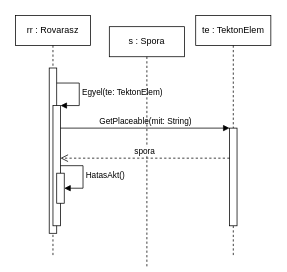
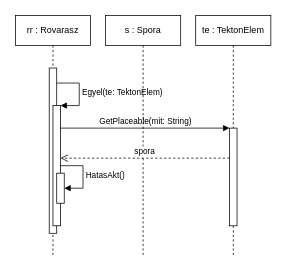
  <mxCell id="0" />
  <mxCell id="1" parent="0" />
  <mxCell id="2" value="rr : Rovarasz" style="shape=umlLifeline;perimeter=lifelinePerimeter;whiteSpace=wrap;html=1;container=1;dropTarget=0;collapsible=0;recursiveResize=0;outlineConnect=0;portConstraint=eastwest;newEdgeStyle={&quot;curved&quot;:0,&quot;rounded&quot;:0};" vertex="1" parent="1"><mxGeometry x="20" y="20" width="100" height="320" as="geometry" /></mxCell>
  <mxCell id="3" value="" style="html=1;points=[[0,0,0,0,5],[0,1,0,0,-5],[1,0,0,0,5],[1,1,0,0,-5]];perimeter=orthogonalPerimeter;outlineConnect=0;targetShapes=umlLifeline;portConstraint=eastwest;newEdgeStyle={&quot;curved&quot;:0,&quot;rounded&quot;:0};" vertex="1" parent="2"><mxGeometry x="45" y="70" width="10" height="220" as="geometry" /></mxCell>
  <mxCell id="4" value="" style="html=1;points=[[0,0,0,0,5],[0,1,0,0,-5],[1,0,0,0,5],[1,1,0,0,-5]];perimeter=orthogonalPerimeter;outlineConnect=0;targetShapes=umlLifeline;portConstraint=eastwest;newEdgeStyle={&quot;curved&quot;:0,&quot;rounded&quot;:0};" vertex="1" parent="2"><mxGeometry x="50" y="120" width="10" height="160" as="geometry" /></mxCell>
  <mxCell id="5" value="Egyel(te: TektonElem)" style="html=1;align=left;spacingLeft=2;endArrow=block;rounded=0;edgeStyle=orthogonalEdgeStyle;curved=0;rounded=0;" edge="1" target="4" parent="2"><mxGeometry relative="1" as="geometry"><mxPoint x="55" y="90" as="sourcePoint" /><Array as="points"><mxPoint x="85" y="120" /></Array></mxGeometry></mxCell>
  <mxCell id="6" value="" style="html=1;points=[[0,0,0,0,5],[0,1,0,0,-5],[1,0,0,0,5],[1,1,0,0,-5]];perimeter=orthogonalPerimeter;outlineConnect=0;targetShapes=umlLifeline;portConstraint=eastwest;newEdgeStyle={&quot;curved&quot;:0,&quot;rounded&quot;:0};" vertex="1" parent="2"><mxGeometry x="55" y="210" width="10" height="40" as="geometry" /></mxCell>
  <mxCell id="7" value="HatasAkt()" style="html=1;align=left;spacingLeft=2;endArrow=block;rounded=0;edgeStyle=orthogonalEdgeStyle;curved=0;rounded=0;" edge="1" target="6" parent="2" source="4"><mxGeometry relative="1" as="geometry"><mxPoint x="60" y="160" as="sourcePoint" /><Array as="points"><mxPoint x="90" y="200" /><mxPoint x="90" y="230" /></Array></mxGeometry></mxCell>
  <mxCell id="8" value="te : TektonElem" style="shape=umlLifeline;perimeter=lifelinePerimeter;whiteSpace=wrap;html=1;container=1;dropTarget=0;collapsible=0;recursiveResize=0;outlineConnect=0;portConstraint=eastwest;newEdgeStyle={&quot;curved&quot;:0,&quot;rounded&quot;:0};" vertex="1" parent="1"><mxGeometry x="260" y="20" width="100" height="320" as="geometry" /></mxCell>
  <mxCell id="9" value="" style="html=1;points=[[0,0,0,0,5],[0,1,0,0,-5],[1,0,0,0,5],[1,1,0,0,-5]];perimeter=orthogonalPerimeter;outlineConnect=0;targetShapes=umlLifeline;portConstraint=eastwest;newEdgeStyle={&quot;curved&quot;:0,&quot;rounded&quot;:0};" vertex="1" parent="8"><mxGeometry x="45" y="150" width="10" height="130" as="geometry" /></mxCell>
  <mxCell id="10" value="GetPlaceable(mit: String)" style="html=1;verticalAlign=bottom;endArrow=block;curved=0;rounded=0;" edge="1" target="9" parent="1"><mxGeometry relative="1" as="geometry"><mxPoint x="80" y="170" as="sourcePoint" /><mxPoint x="265" y="170" as="targetPoint" /></mxGeometry></mxCell>
- <mxCell id="11" value="s : Spora" style="shape=umlLifeline;perimeter=lifelinePerimeter;whiteSpace=wrap;html=1;container=1;dropTarget=0;collapsible=0;recursiveResize=0;outlineConnect=0;portConstraint=eastwest;newEdgeStyle={&quot;curved&quot;:0,&quot;rounded&quot;:0};" vertex="1" parent="1"><mxGeometry x="145" y="35" width="100" height="320" as="geometry" /></mxCell>
+ <mxCell id="11" value="s : Spora" style="shape=umlLifeline;perimeter=lifelinePerimeter;whiteSpace=wrap;html=1;container=1;dropTarget=0;collapsible=0;recursiveResize=0;outlineConnect=0;portConstraint=eastwest;newEdgeStyle={&quot;curved&quot;:0,&quot;rounded&quot;:0};" vertex="1" parent="1"><mxGeometry x="140" y="20" width="100" height="320" as="geometry" /></mxCell>
  <mxCell id="12" value="spora" style="html=1;verticalAlign=bottom;endArrow=open;dashed=1;endSize=8;curved=0;rounded=0;" edge="1" parent="1" source="9"><mxGeometry relative="1" as="geometry"><mxPoint x="265" y="210" as="sourcePoint" /><mxPoint x="80" y="210" as="targetPoint" /></mxGeometry></mxCell>
